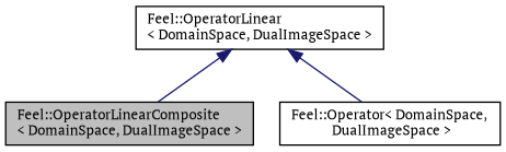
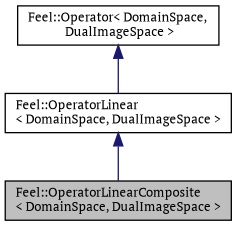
  digraph {
    fontname="PT Serif"
    node [color=black fillcolor=white fontname="PT Serif" fontsize=10 shape=record style=filled]
    edge [color=midnightblue dir=back fontname="PT Serif" fontsize=10 labelfontname=Helvetica labelfontsize=10 style=solid]
    n1 [fillcolor=grey75 fontcolor=black height=0.2 label="Feel::OperatorLinearComposite\l\< DomainSpace, DualImageSpace \>" width=0.4]
    n2 [height=0.2 label="Feel::OperatorLinear\l\< DomainSpace, DualImageSpace \>" width=0.4]
    n3 [height=0.2 label="Feel::Operator\< DomainSpace,\l DualImageSpace \>" width=0.4]
    n2 -> n1
-   n2 -> n3
+   n3 -> n2
  }
